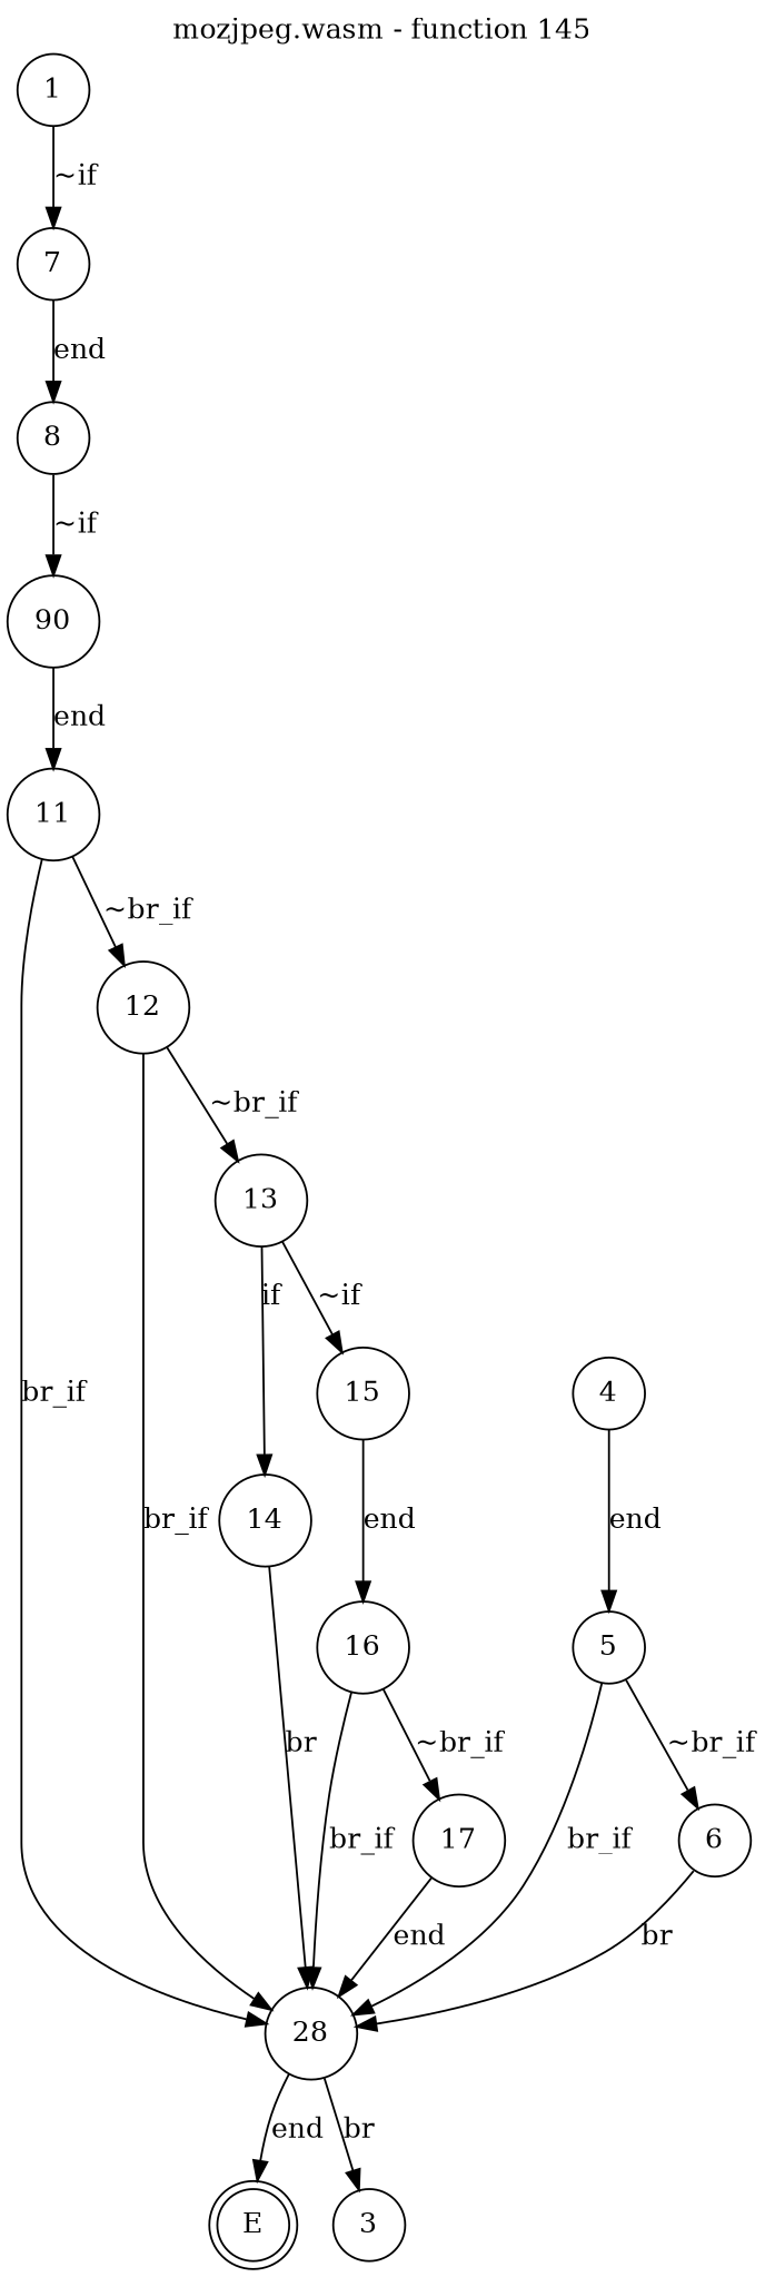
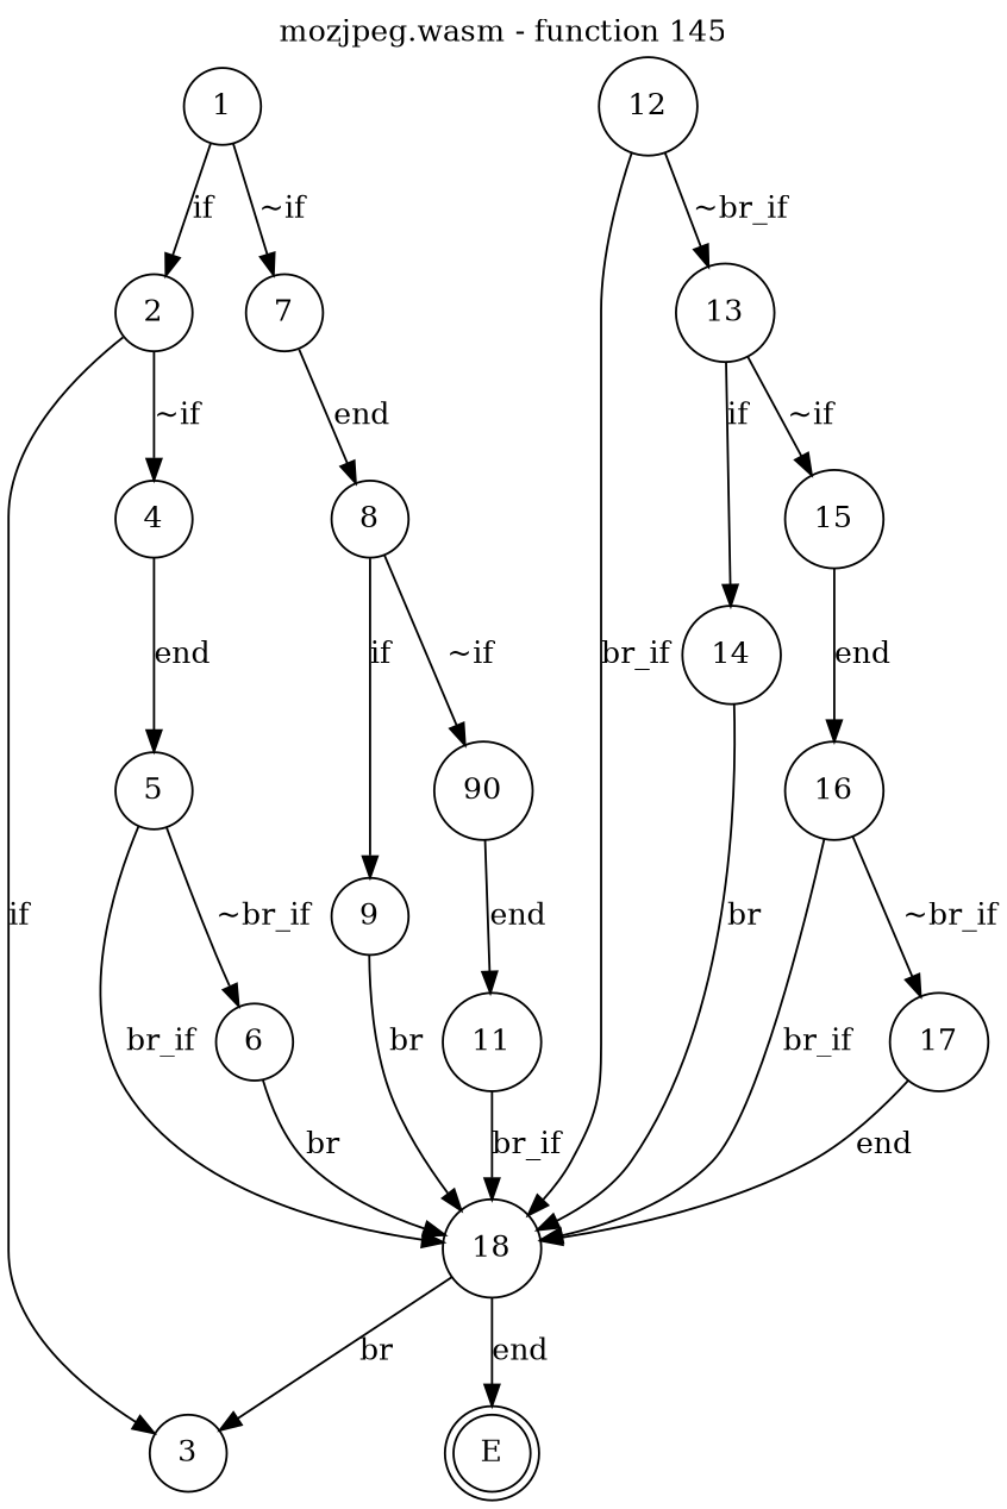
  digraph {
    label="mozjpeg.wasm - function 145"
    labelfontcolor=black
    labelfontname=Helvetica
    labelfontsize=16
    labelloc=t
    node [shape=circle]
    1
+   2
    7
    E [shape=doublecircle]
    3
    4
    8
    5
+   9
    n10 [label=90]
-   18 [label=28]
+   18
    6
    11
    12
    13
    14
    15
    16
    17
+   1 -> 2 [label=if]
    1 -> 7 [label="~if"]
+   2 -> 3 [label=if]
+   2 -> 4 [label="~if"]
    7 -> 8 [label=end]
    4 -> 5 [label=end]
+   8 -> 9 [label=if]
    8 -> n10 [label="~if"]
    5 -> 18 [label=br_if]
    5 -> 6 [label="~br_if"]
+   9 -> 18 [label=br]
    n10 -> 11 [label=end]
    18 -> E [label=end]
    18 -> 3 [label=br]
    6 -> 18 [label=br]
    11 -> 18 [label=br_if]
-   11 -> 12 [label="~br_if"]
    12 -> 18 [label=br_if]
    12 -> 13 [label="~br_if"]
    13 -> 14 [label=if]
    13 -> 15 [label="~if"]
    14 -> 18 [label=br]
    15 -> 16 [label=end]
    16 -> 18 [label=br_if]
    16 -> 17 [label="~br_if"]
    17 -> 18 [label=end]
  }
